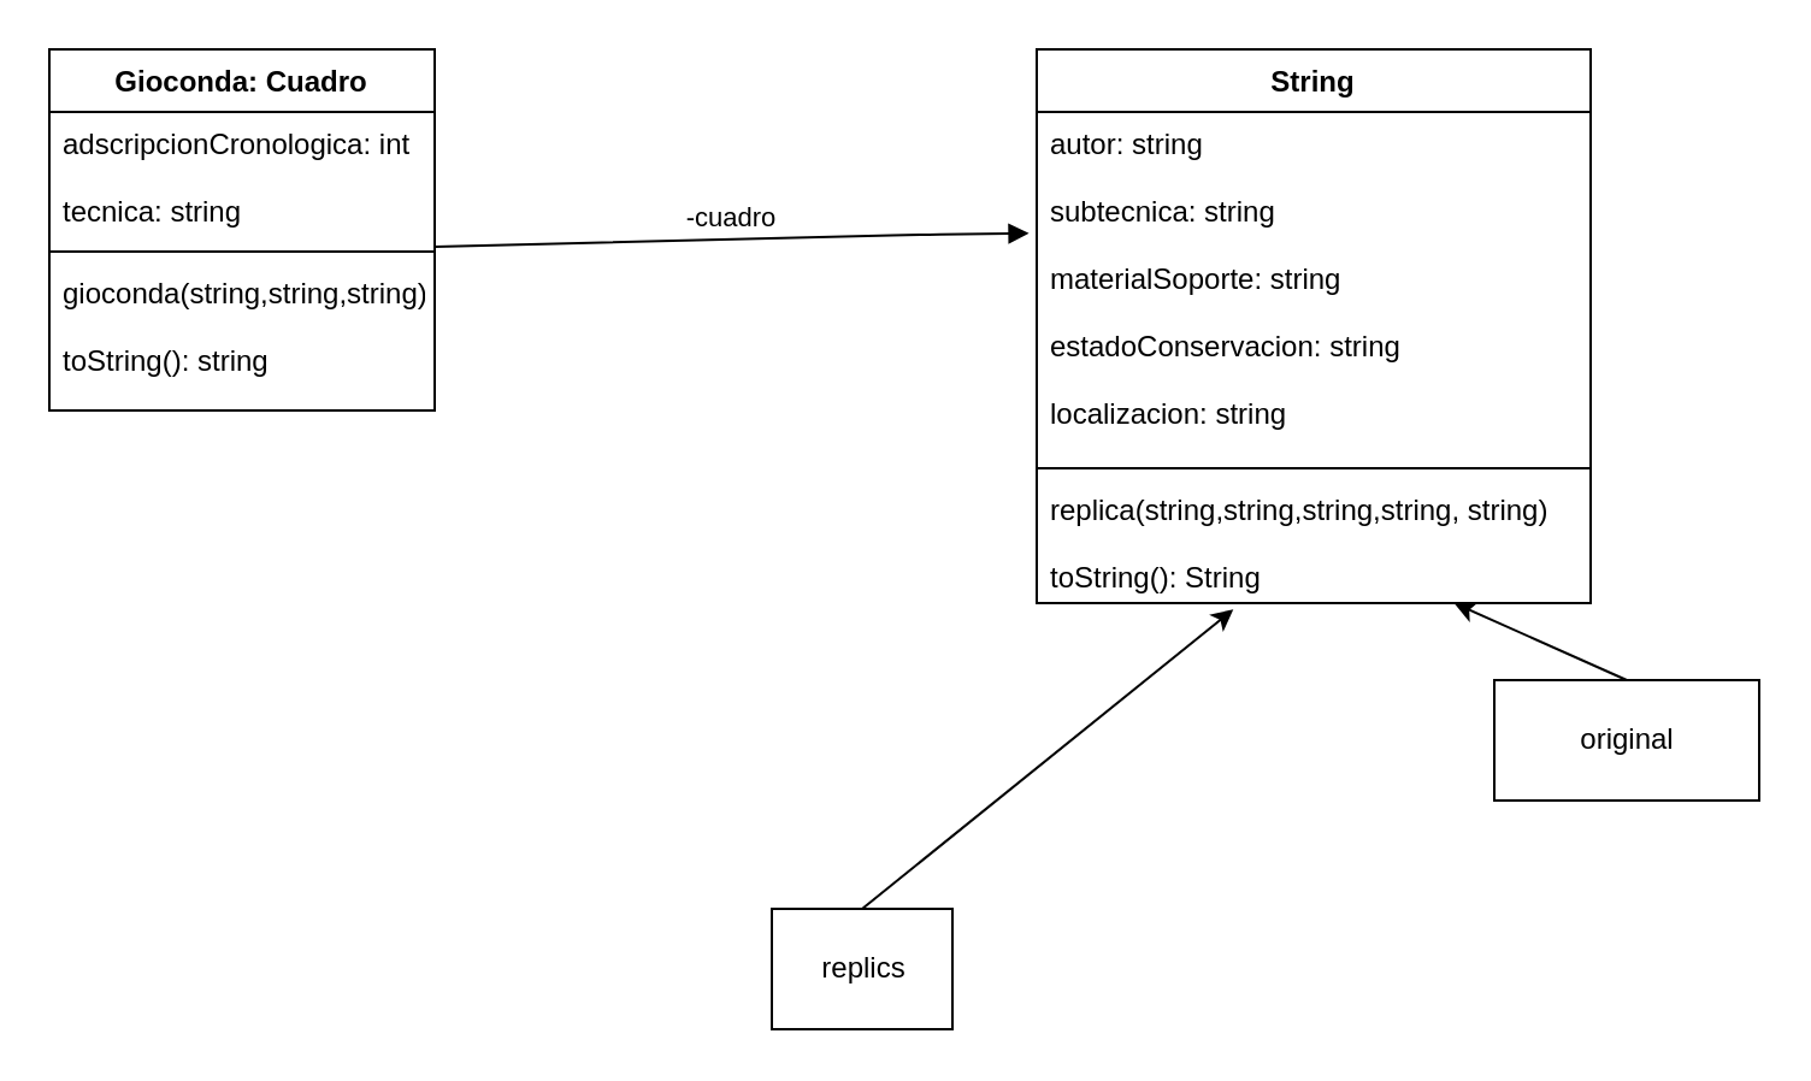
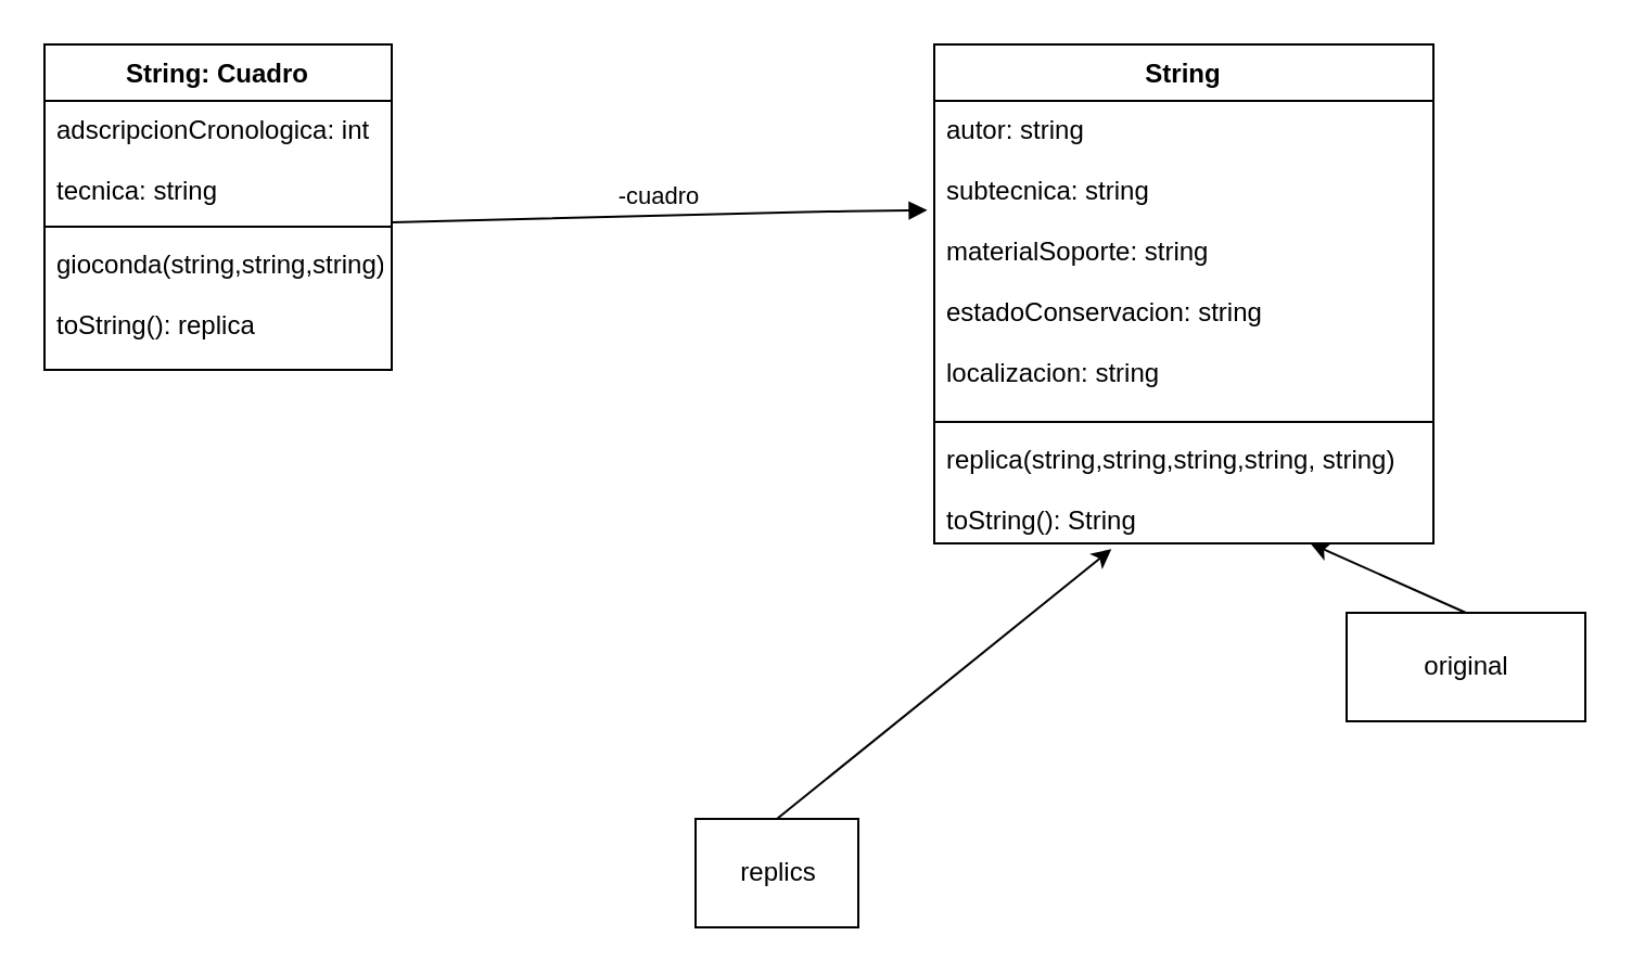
  <mxCell id="0" />
  <mxCell id="1" parent="0" />
- <mxCell id="2" value="Gioconda: Cuadro" style="swimlane;fontStyle=1;align=center;verticalAlign=top;childLayout=stackLayout;horizontal=1;startSize=26;horizontalStack=0;resizeParent=1;resizeParentMax=0;resizeLast=0;collapsible=1;marginBottom=0;" vertex="1" parent="1"><mxGeometry x="20" y="20" width="160" height="150" as="geometry" /></mxCell>
+ <mxCell id="2" value="String: Cuadro" style="swimlane;fontStyle=1;align=center;verticalAlign=top;childLayout=stackLayout;horizontal=1;startSize=26;horizontalStack=0;resizeParent=1;resizeParentMax=0;resizeLast=0;collapsible=1;marginBottom=0;" vertex="1" parent="1"><mxGeometry x="20" y="20" width="160" height="150" as="geometry" /></mxCell>
  <mxCell id="3" value="adscripcionCronologica: int&#10;&#10;tecnica: string&#10;" style="text;strokeColor=none;fillColor=none;align=left;verticalAlign=top;spacingLeft=4;spacingRight=4;overflow=hidden;rotatable=0;points=[[0,0.5],[1,0.5]];portConstraint=eastwest;" vertex="1" parent="2"><mxGeometry y="26" width="160" height="54" as="geometry" /></mxCell>
  <mxCell id="4" value="" style="line;strokeWidth=1;fillColor=none;align=left;verticalAlign=middle;spacingTop=-1;spacingLeft=3;spacingRight=3;rotatable=0;labelPosition=right;points=[];portConstraint=eastwest;strokeColor=inherit;" vertex="1" parent="2"><mxGeometry y="80" width="160" height="8" as="geometry" /></mxCell>
- <mxCell id="5" value="gioconda(string,string,string)&#10;&#10;toString(): string" style="text;strokeColor=none;fillColor=none;align=left;verticalAlign=top;spacingLeft=4;spacingRight=4;overflow=hidden;rotatable=0;points=[[0,0.5],[1,0.5]];portConstraint=eastwest;" vertex="1" parent="2"><mxGeometry y="88" width="160" height="62" as="geometry" /></mxCell>
+ <mxCell id="5" value="gioconda(string,string,string)&#10;&#10;toString(): replica" style="text;strokeColor=none;fillColor=none;align=left;verticalAlign=top;spacingLeft=4;spacingRight=4;overflow=hidden;rotatable=0;points=[[0,0.5],[1,0.5]];portConstraint=eastwest;" vertex="1" parent="2"><mxGeometry y="88" width="160" height="62" as="geometry" /></mxCell>
  <mxCell id="6" value="-cuadro" style="html=1;verticalAlign=bottom;endArrow=block;entryX=-0.014;entryY=0.35;entryDx=0;entryDy=0;entryPerimeter=0;" edge="1" parent="1" source="4" target="8"><mxGeometry x="-0.002" width="80" relative="1" as="geometry"><mxPoint x="225" y="97" as="sourcePoint" /><mxPoint x="350" y="137" as="targetPoint" /><Array as="points"><mxPoint x="380" y="97" /></Array><mxPoint as="offset" /></mxGeometry></mxCell>
  <mxCell id="7" value="String" style="swimlane;fontStyle=1;align=center;verticalAlign=top;childLayout=stackLayout;horizontal=1;startSize=26;horizontalStack=0;resizeParent=1;resizeParentMax=0;resizeLast=0;collapsible=1;marginBottom=0;" vertex="1" parent="1"><mxGeometry x="430" y="20" width="230" height="230" as="geometry" /></mxCell>
  <mxCell id="8" value="autor: string&#10;&#10;subtecnica: string&#10;&#10;materialSoporte: string&#10;&#10;estadoConservacion: string&#10;&#10;localizacion: string" style="text;strokeColor=none;fillColor=none;align=left;verticalAlign=top;spacingLeft=4;spacingRight=4;overflow=hidden;rotatable=0;points=[[0,0.5],[1,0.5]];portConstraint=eastwest;" vertex="1" parent="7"><mxGeometry y="26" width="230" height="144" as="geometry" /></mxCell>
  <mxCell id="9" value="" style="line;strokeWidth=1;fillColor=none;align=left;verticalAlign=middle;spacingTop=-1;spacingLeft=3;spacingRight=3;rotatable=0;labelPosition=right;points=[];portConstraint=eastwest;strokeColor=inherit;" vertex="1" parent="7"><mxGeometry y="170" width="230" height="8" as="geometry" /></mxCell>
  <mxCell id="10" value="replica(string,string,string,string, string)&#10;&#10;toString(): String" style="text;strokeColor=none;fillColor=none;align=left;verticalAlign=top;spacingLeft=4;spacingRight=4;overflow=hidden;rotatable=0;points=[[0,0.5],[1,0.5]];portConstraint=eastwest;" vertex="1" parent="7"><mxGeometry y="178" width="230" height="52" as="geometry" /></mxCell>
  <mxCell id="11" style="edgeStyle=none;html=1;exitX=0.5;exitY=0;exitDx=0;exitDy=0;entryX=0.355;entryY=1.051;entryDx=0;entryDy=0;entryPerimeter=0;" edge="1" parent="1" source="12" target="10"><mxGeometry relative="1" as="geometry" /></mxCell>
  <mxCell id="12" value="replics" style="html=1;" vertex="1" parent="1"><mxGeometry x="320" y="377" width="75" height="50" as="geometry" /></mxCell>
  <mxCell id="13" style="edgeStyle=none;html=1;exitX=0.5;exitY=0;exitDx=0;exitDy=0;" edge="1" parent="1" source="14" target="10"><mxGeometry relative="1" as="geometry" /></mxCell>
  <mxCell id="14" value="original" style="html=1;" vertex="1" parent="1"><mxGeometry x="620" y="282" width="110" height="50" as="geometry" /></mxCell>
